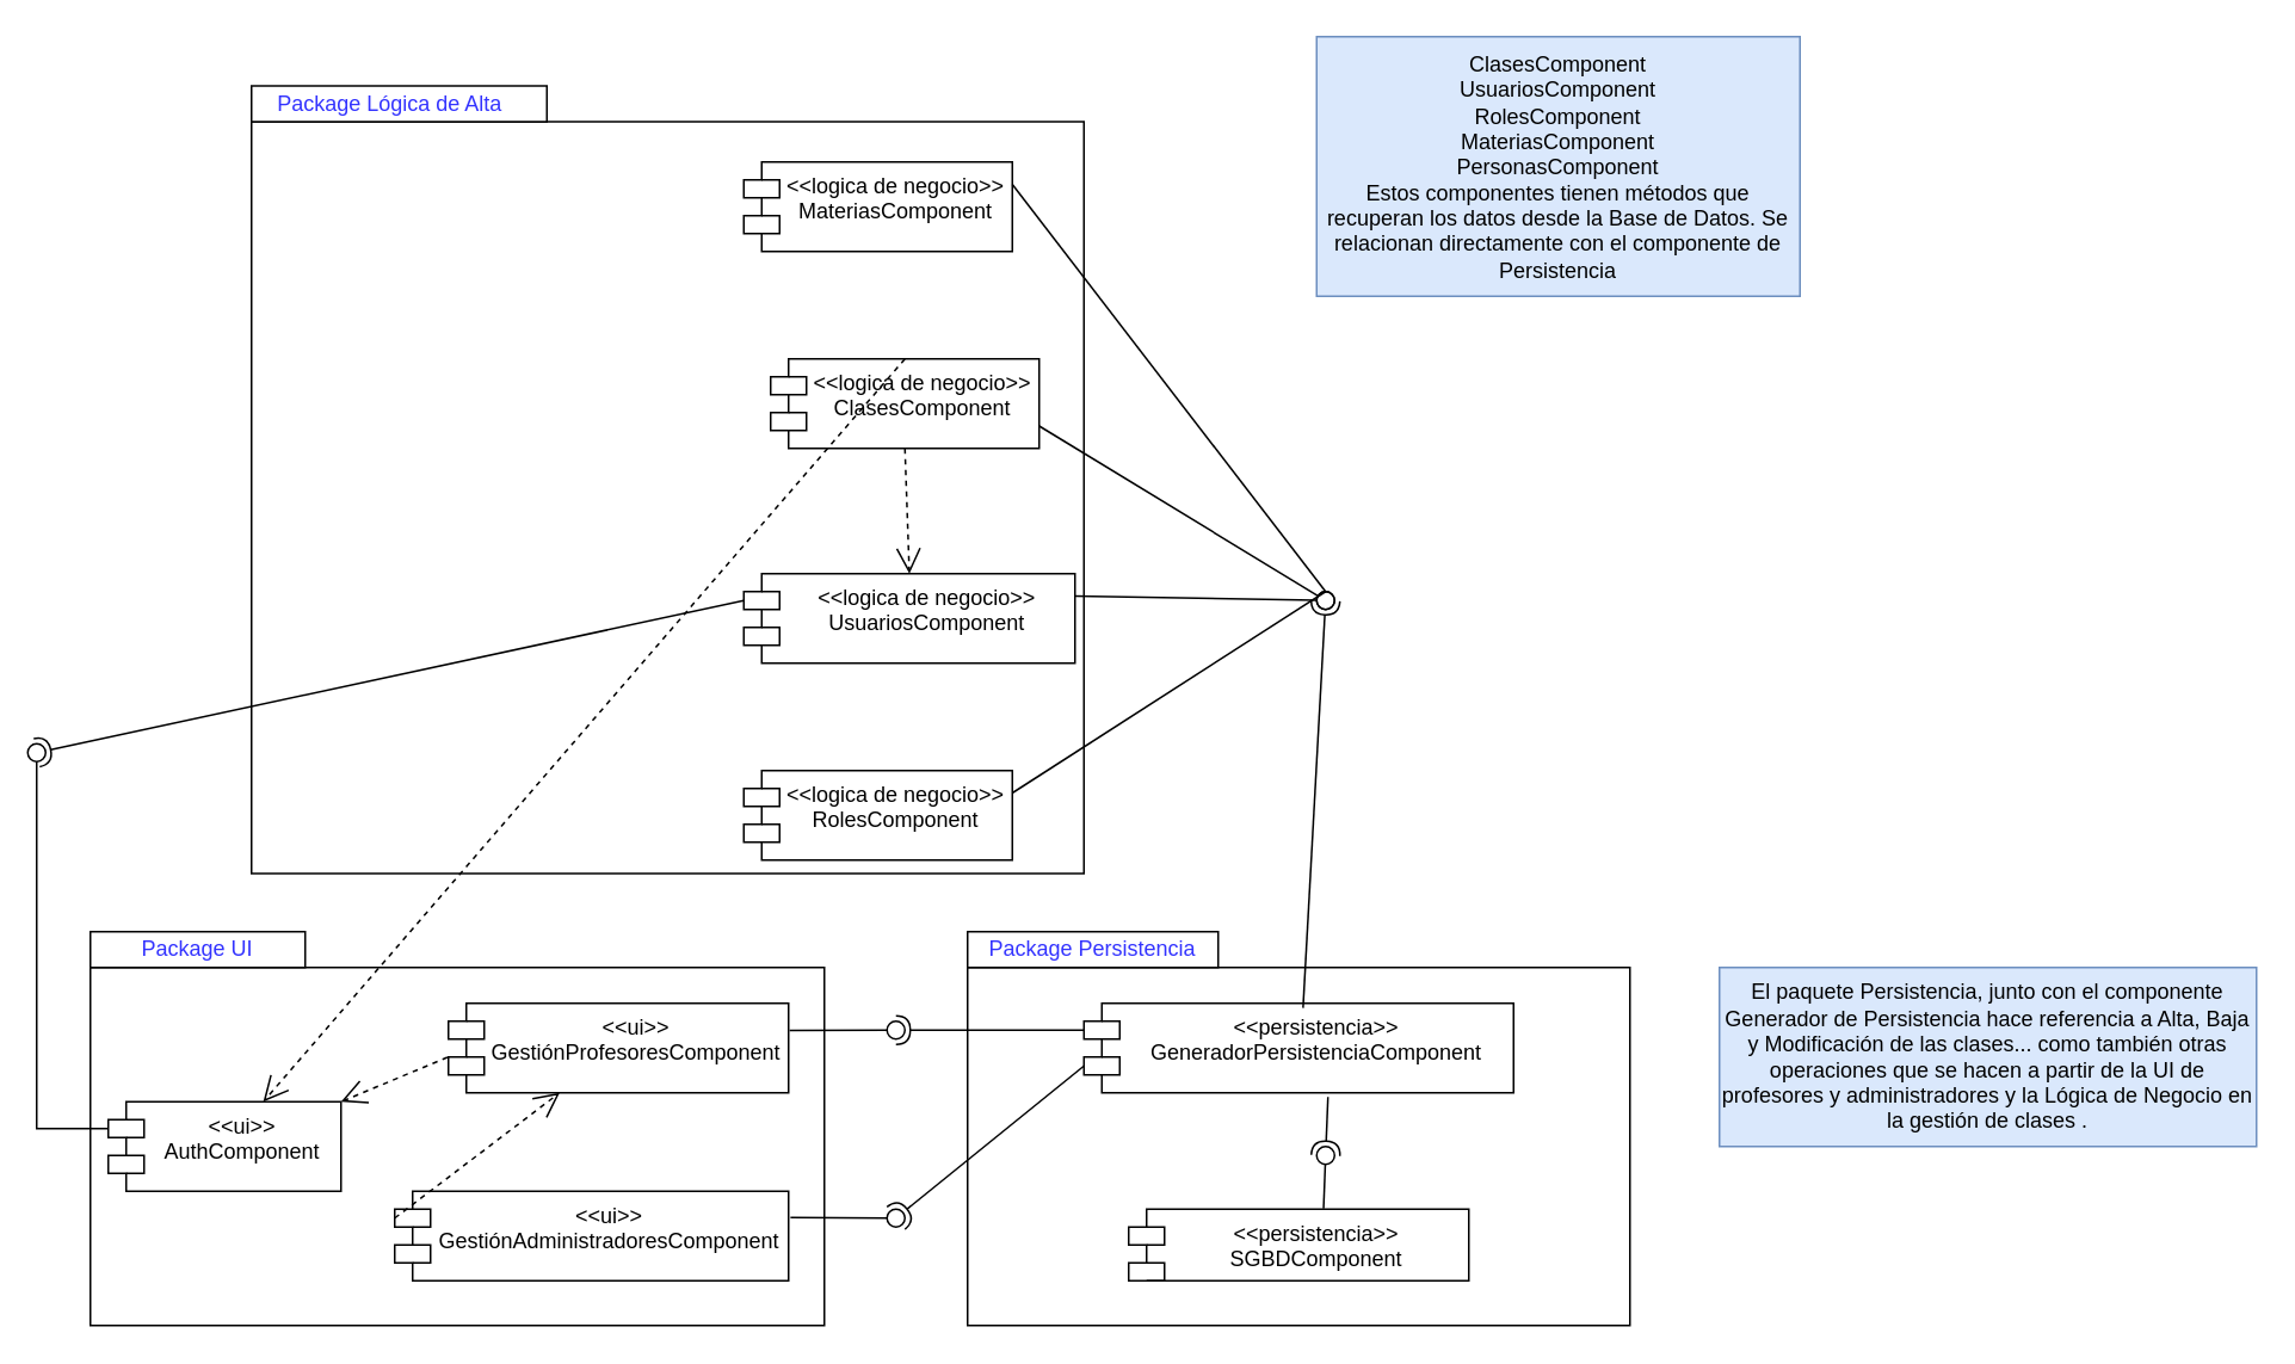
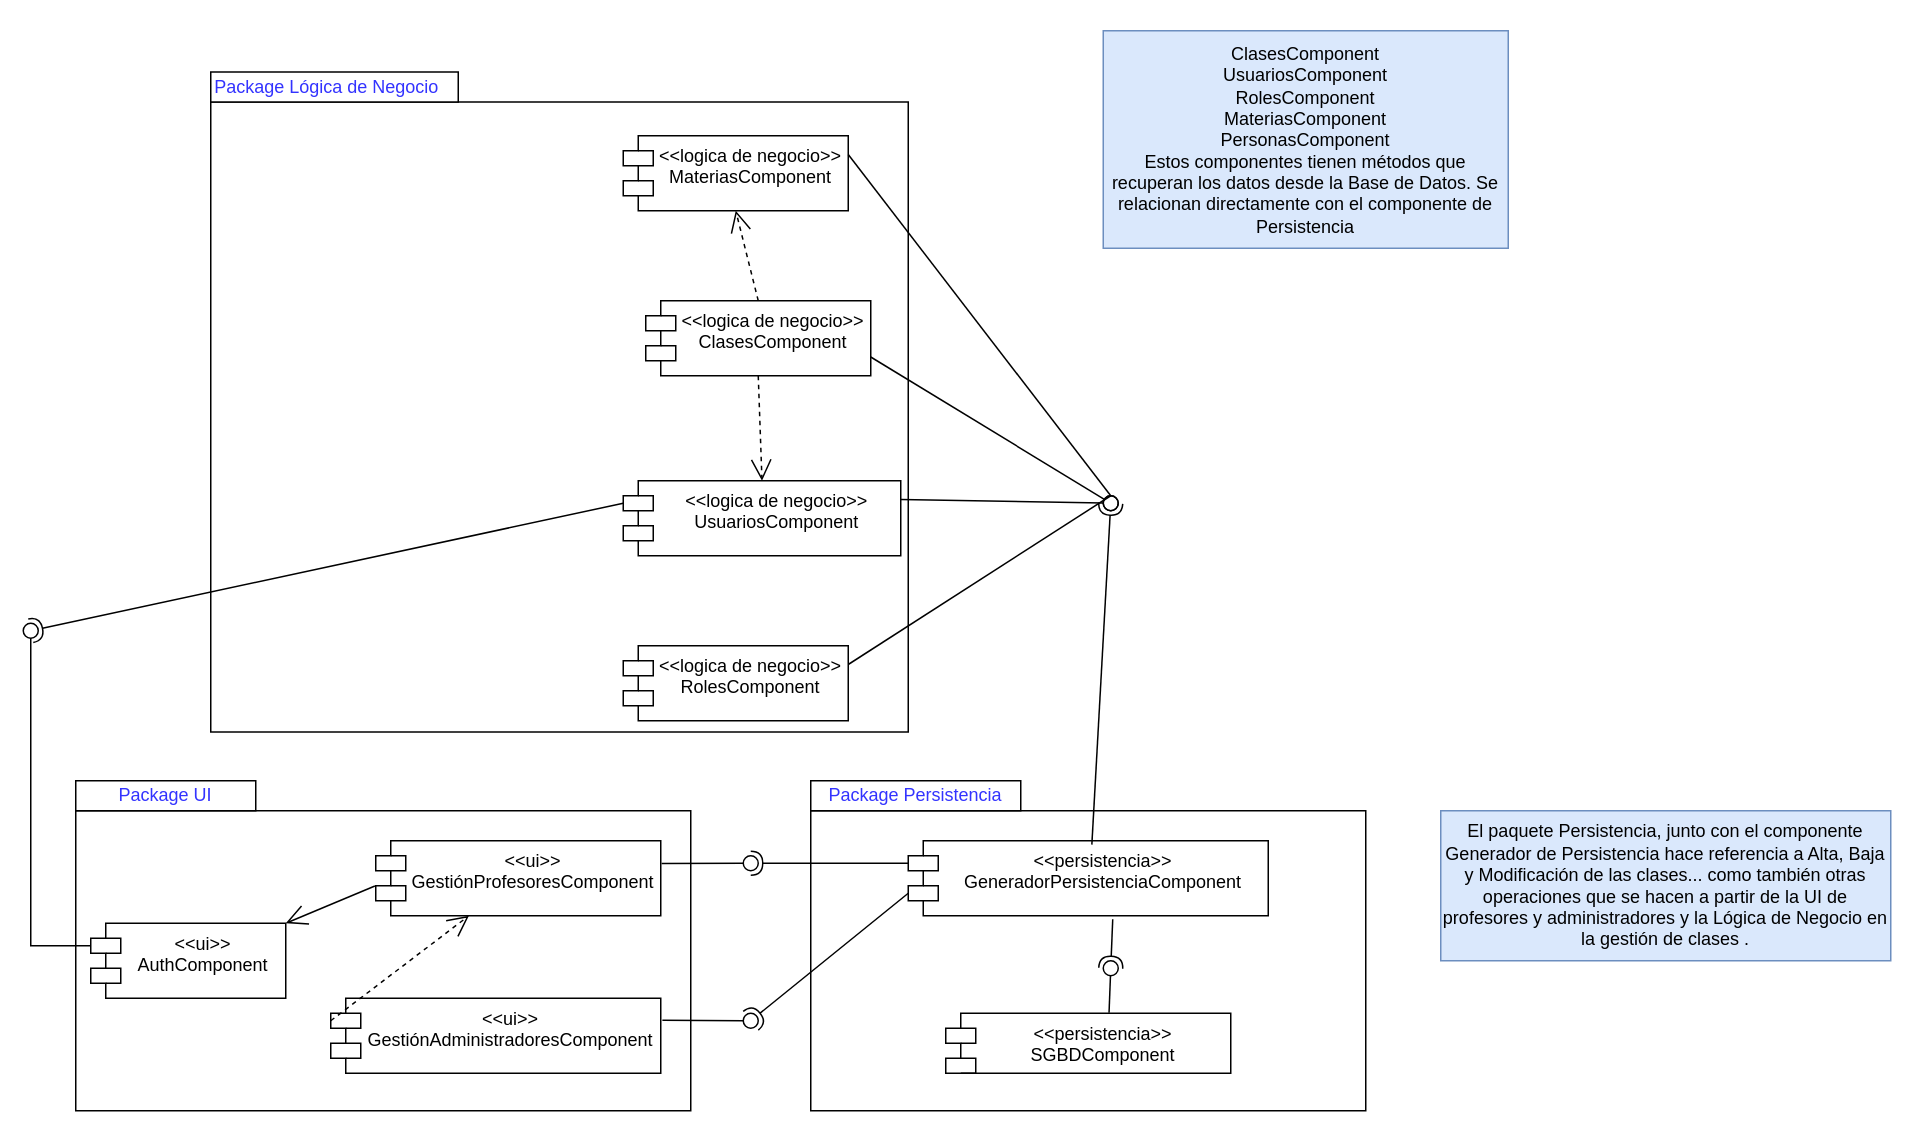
  <mxCell id="0" />
  <mxCell id="1" parent="0" />
  <mxCell id="2" value="" style="rounded=0;whiteSpace=wrap;html=1;" parent="1" vertex="1"><mxGeometry x="50" y="540" width="410" height="200" as="geometry" /></mxCell>
  <mxCell id="3" value="" style="rounded=0;whiteSpace=wrap;html=1;" parent="1" vertex="1"><mxGeometry x="50" y="520" width="120" height="20" as="geometry" /></mxCell>
  <mxCell id="4" value="" style="rounded=0;whiteSpace=wrap;html=1;" parent="1" vertex="1"><mxGeometry x="540" y="540" width="370" height="200" as="geometry" /></mxCell>
  <mxCell id="5" value="" style="rounded=0;whiteSpace=wrap;html=1;" parent="1" vertex="1"><mxGeometry x="540" y="520" width="140" height="20" as="geometry" /></mxCell>
  <mxCell id="6" value="Package Persistencia" style="text;html=1;strokeColor=none;fillColor=none;align=center;verticalAlign=middle;whiteSpace=wrap;rounded=0;fontColor=#3333FF;" parent="1" vertex="1"><mxGeometry x="545" y="515" width="130" height="30" as="geometry" /></mxCell>
  <mxCell id="7" value="" style="rounded=0;whiteSpace=wrap;html=1;" parent="1" vertex="1"><mxGeometry x="140" y="67.5" width="465" height="420" as="geometry" /></mxCell>
  <mxCell id="8" value="" style="rounded=0;whiteSpace=wrap;html=1;" parent="1" vertex="1"><mxGeometry x="140" y="47.5" width="165" height="20" as="geometry" /></mxCell>
  <mxCell id="9" value="Package UI" style="text;html=1;strokeColor=none;fillColor=none;align=center;verticalAlign=middle;whiteSpace=wrap;rounded=0;fontColor=#3333FF;" parent="1" vertex="1"><mxGeometry x="70" y="515" width="80" height="30" as="geometry" /></mxCell>
  <mxCell id="10" value="&amp;lt;&amp;lt;persistencia&amp;gt;&amp;gt;&lt;br&gt;SGBDComponent" style="shape=module;align=left;spacingLeft=20;align=center;verticalAlign=top;whiteSpace=wrap;html=1;" parent="1" vertex="1"><mxGeometry x="630" y="675" width="190" height="40" as="geometry" /></mxCell>
  <mxCell id="11" value="&amp;lt;&amp;lt;persistencia&amp;gt;&amp;gt;&lt;br&gt;GeneradorPersistenciaComponent" style="shape=module;align=left;spacingLeft=20;align=center;verticalAlign=top;whiteSpace=wrap;html=1;" parent="1" vertex="1"><mxGeometry x="605" y="560" width="240" height="50" as="geometry" /></mxCell>
  <mxCell id="12" value="" style="ellipse;whiteSpace=wrap;html=1;align=center;aspect=fixed;fillColor=none;strokeColor=none;resizable=0;perimeter=centerPerimeter;rotatable=0;allowArrows=0;points=[];outlineConnect=1;flipV=1;" parent="1" vertex="1"><mxGeometry x="675" width="10" height="10" as="geometry" y="620" /></mxCell>
  <mxCell id="13" value="&amp;lt;&amp;lt;ui&amp;gt;&amp;gt;&lt;br&gt;AuthComponent" style="shape=module;align=left;spacingLeft=20;align=center;verticalAlign=top;whiteSpace=wrap;html=1;" parent="1" vertex="1"><mxGeometry x="60" y="615" width="130" height="50" as="geometry" /></mxCell>
  <mxCell id="14" value="&amp;lt;&amp;lt;ui&amp;gt;&amp;gt;&lt;br&gt;GestiónProfesoresComponent" style="shape=module;align=left;spacingLeft=20;align=center;verticalAlign=top;whiteSpace=wrap;html=1;" parent="1" vertex="1"><mxGeometry x="250" y="560" width="190" height="50" as="geometry" /></mxCell>
  <mxCell id="15" value="&amp;lt;&amp;lt;ui&amp;gt;&amp;gt;&lt;br&gt;GestiónAdministradoresComponent" style="shape=module;align=left;spacingLeft=20;align=center;verticalAlign=top;whiteSpace=wrap;html=1;" parent="1" vertex="1"><mxGeometry x="220" y="665" width="220" height="50" as="geometry" /></mxCell>
- <mxCell id="16" value="Package Lógica de Alta" style="text;html=1;strokeColor=none;fillColor=none;align=center;verticalAlign=middle;whiteSpace=wrap;rounded=0;fontColor=#3333FF;" parent="1" vertex="1"><mxGeometry x="140" y="42.5" width="155" height="30" as="geometry" /></mxCell>
+ <mxCell id="16" value="Package Lógica de Negocio" style="text;html=1;strokeColor=none;fillColor=none;align=center;verticalAlign=middle;whiteSpace=wrap;rounded=0;fontColor=#3333FF;" parent="1" vertex="1"><mxGeometry x="140" y="42.5" width="155" height="30" as="geometry" /></mxCell>
  <mxCell id="17" value="" style="ellipse;whiteSpace=wrap;html=1;align=center;aspect=fixed;fillColor=none;strokeColor=none;resizable=0;perimeter=centerPerimeter;rotatable=0;allowArrows=0;points=[];outlineConnect=1;" parent="1" vertex="1"><mxGeometry x="200" y="590" width="10" height="10" as="geometry" /></mxCell>
  <mxCell id="18" value="" style="ellipse;whiteSpace=wrap;html=1;align=center;aspect=fixed;fillColor=none;strokeColor=none;resizable=0;perimeter=centerPerimeter;rotatable=0;allowArrows=0;points=[];outlineConnect=1;" parent="1" vertex="1"><mxGeometry x="265" y="685" width="10" height="10" as="geometry" /></mxCell>
  <mxCell id="19" value="" style="rounded=0;orthogonalLoop=1;jettySize=auto;html=1;endArrow=halfCircle;endFill=0;endSize=6;strokeWidth=1;sketch=0;exitX=0;exitY=0;exitDx=0;exitDy=15;exitPerimeter=0;" parent="1" source="11" target="21" edge="1"><mxGeometry relative="1" as="geometry"><mxPoint x="520" y="575" as="sourcePoint" /></mxGeometry></mxCell>
  <mxCell id="20" value="" style="rounded=0;orthogonalLoop=1;jettySize=auto;html=1;endArrow=oval;endFill=0;sketch=0;sourcePerimeterSpacing=0;targetPerimeterSpacing=0;endSize=10;exitX=1.003;exitY=0.302;exitDx=0;exitDy=0;exitPerimeter=0;" parent="1" source="14" target="21" edge="1"><mxGeometry relative="1" as="geometry"><mxPoint x="480" y="575" as="sourcePoint" /></mxGeometry></mxCell>
  <mxCell id="21" value="" style="ellipse;whiteSpace=wrap;html=1;align=center;aspect=fixed;fillColor=none;strokeColor=none;resizable=0;perimeter=centerPerimeter;rotatable=0;allowArrows=0;points=[];outlineConnect=1;" parent="1" vertex="1"><mxGeometry x="495" y="570" width="10" height="10" as="geometry" /></mxCell>
  <mxCell id="22" value="" style="rounded=0;orthogonalLoop=1;jettySize=auto;html=1;endArrow=halfCircle;endFill=0;endSize=6;strokeWidth=1;sketch=0;exitX=0;exitY=0;exitDx=0;exitDy=35;exitPerimeter=0;" parent="1" source="11" target="24" edge="1"><mxGeometry relative="1" as="geometry"><mxPoint x="600" y="590" as="sourcePoint" /></mxGeometry></mxCell>
  <mxCell id="23" value="" style="rounded=0;orthogonalLoop=1;jettySize=auto;html=1;endArrow=oval;endFill=0;sketch=0;sourcePerimeterSpacing=0;targetPerimeterSpacing=0;endSize=10;exitX=1.005;exitY=0.293;exitDx=0;exitDy=0;exitPerimeter=0;" parent="1" source="15" target="24" edge="1"><mxGeometry relative="1" as="geometry"><mxPoint x="440" y="682.5" as="sourcePoint" /></mxGeometry></mxCell>
  <mxCell id="24" value="" style="ellipse;whiteSpace=wrap;html=1;align=center;aspect=fixed;fillColor=none;strokeColor=none;resizable=0;perimeter=centerPerimeter;rotatable=0;allowArrows=0;points=[];outlineConnect=1;" parent="1" vertex="1"><mxGeometry x="495" y="675" width="10" height="10" as="geometry" /></mxCell>
  <mxCell id="25" value="El paquete Persistencia, junto con el componente Generador de Persistencia hace referencia a Alta, Baja y Modificación de las clases... como también otras operaciones que se hacen a partir de la UI de profesores y administradores y la Lógica de Negocio en la gestión de clases ." style="text;html=1;strokeColor=#6c8ebf;fillColor=#dae8fc;align=center;verticalAlign=middle;whiteSpace=wrap;rounded=0;" parent="1" vertex="1"><mxGeometry x="960" y="540" width="300" height="100" as="geometry" /></mxCell>
  <mxCell id="26" value="&amp;lt;&amp;lt;logica de negocio&amp;gt;&amp;gt;&lt;br&gt;ClasesComponent" style="shape=module;align=left;spacingLeft=20;align=center;verticalAlign=top;whiteSpace=wrap;html=1;" parent="1" vertex="1"><mxGeometry x="430" y="200" width="150" height="50" as="geometry" /></mxCell>
  <mxCell id="27" value="" style="rounded=0;orthogonalLoop=1;jettySize=auto;html=1;endArrow=halfCircle;endFill=0;endSize=6;strokeWidth=1;sketch=0;exitX=0.51;exitY=0.052;exitDx=0;exitDy=0;exitPerimeter=0;" parent="1" source="11" target="29" edge="1"><mxGeometry relative="1" as="geometry"><mxPoint x="760" y="335" as="sourcePoint" /></mxGeometry></mxCell>
  <mxCell id="28" value="" style="rounded=0;orthogonalLoop=1;jettySize=auto;html=1;endArrow=oval;endFill=0;sketch=0;sourcePerimeterSpacing=0;targetPerimeterSpacing=0;endSize=10;exitX=1;exitY=0.75;exitDx=0;exitDy=0;" parent="1" source="26" target="29" edge="1"><mxGeometry relative="1" as="geometry"><mxPoint x="720" y="335" as="sourcePoint" /></mxGeometry></mxCell>
  <mxCell id="29" value="" style="ellipse;whiteSpace=wrap;html=1;align=center;aspect=fixed;fillColor=none;strokeColor=none;resizable=0;perimeter=centerPerimeter;rotatable=0;allowArrows=0;points=[];outlineConnect=1;" parent="1" vertex="1"><mxGeometry x="735" y="330" width="10" height="10" as="geometry" /></mxCell>
  <mxCell id="30" value="&amp;lt;&amp;lt;logica de negocio&amp;gt;&amp;gt;&lt;br&gt;UsuariosComponent" style="shape=module;align=left;spacingLeft=20;align=center;verticalAlign=top;whiteSpace=wrap;html=1;" parent="1" vertex="1"><mxGeometry x="415" y="320" width="185" height="50" as="geometry" /></mxCell>
  <mxCell id="31" value="" style="rounded=0;orthogonalLoop=1;jettySize=auto;html=1;endArrow=oval;endFill=0;sketch=0;sourcePerimeterSpacing=0;targetPerimeterSpacing=0;endSize=10;exitX=1;exitY=0.25;exitDx=0;exitDy=0;entryX=0.09;entryY=0.2;entryDx=0;entryDy=0;entryPerimeter=0;" parent="1" source="30" target="29" edge="1"><mxGeometry relative="1" as="geometry"><mxPoint x="645" y="340" as="sourcePoint" /><mxPoint x="740" y="407" as="targetPoint" /></mxGeometry></mxCell>
  <mxCell id="32" value="&amp;lt;&amp;lt;logica de negocio&amp;gt;&amp;gt;&lt;br&gt;RolesComponent" style="shape=module;align=left;spacingLeft=20;align=center;verticalAlign=top;whiteSpace=wrap;html=1;" parent="1" vertex="1"><mxGeometry x="415" y="430" width="150" height="50" as="geometry" /></mxCell>
  <mxCell id="33" value="&amp;lt;&amp;lt;logica de negocio&amp;gt;&amp;gt;&lt;br&gt;MateriasComponent" style="shape=module;align=left;spacingLeft=20;align=center;verticalAlign=top;whiteSpace=wrap;html=1;" parent="1" vertex="1"><mxGeometry x="415" y="90" width="150" height="50" as="geometry" /></mxCell>
  <mxCell id="34" value="" style="endArrow=none;html=1;rounded=0;exitX=1;exitY=0.25;exitDx=0;exitDy=0;" parent="1" source="32" edge="1"><mxGeometry width="50" height="50" relative="1" as="geometry"><mxPoint x="530" y="300" as="sourcePoint" /><mxPoint x="740" y="330" as="targetPoint" /></mxGeometry></mxCell>
  <mxCell id="35" value="" style="endArrow=none;html=1;rounded=0;exitX=1;exitY=0.25;exitDx=0;exitDy=0;" parent="1" source="33" edge="1"><mxGeometry width="50" height="50" relative="1" as="geometry"><mxPoint x="530" y="300" as="sourcePoint" /><mxPoint x="740" y="330" as="targetPoint" /></mxGeometry></mxCell>
  <mxCell id="36" value="" style="rounded=0;orthogonalLoop=1;jettySize=auto;html=1;endArrow=halfCircle;endFill=0;endSize=6;strokeWidth=1;sketch=0;exitX=0;exitY=0;exitDx=0;exitDy=15;exitPerimeter=0;" parent="1" source="30" edge="1"><mxGeometry relative="1" as="geometry"><mxPoint x="430" y="475" as="sourcePoint" /><mxPoint x="20" y="420" as="targetPoint" /></mxGeometry></mxCell>
  <mxCell id="37" value="" style="rounded=0;orthogonalLoop=1;jettySize=auto;html=1;endArrow=oval;endFill=0;sketch=0;sourcePerimeterSpacing=0;targetPerimeterSpacing=0;endSize=10;exitX=0;exitY=0;exitDx=0;exitDy=15;exitPerimeter=0;" parent="1" source="13" edge="1"><mxGeometry relative="1" as="geometry"><mxPoint x="390" y="475" as="sourcePoint" /><mxPoint x="20" y="420" as="targetPoint" /><Array as="points"><mxPoint x="20" y="630" /></Array></mxGeometry></mxCell>
  <mxCell id="38" value="" style="ellipse;whiteSpace=wrap;html=1;align=center;aspect=fixed;fillColor=none;strokeColor=none;resizable=0;perimeter=centerPerimeter;rotatable=0;allowArrows=0;points=[];outlineConnect=1;" parent="1" vertex="1"><mxGeometry x="405" y="470" width="10" height="10" as="geometry" /></mxCell>
  <mxCell id="39" value="ClasesComponent&lt;br&gt;UsuariosComponent&lt;br&gt;RolesComponent&lt;br&gt;MateriasComponent&lt;br&gt;PersonasComponent&lt;br&gt;Estos componentes tienen métodos que recuperan los datos desde la Base de Datos. Se relacionan directamente con el componente de Persistencia" style="text;html=1;strokeColor=#6c8ebf;fillColor=#dae8fc;align=center;verticalAlign=middle;whiteSpace=wrap;rounded=0;" parent="1" vertex="1"><mxGeometry x="735" y="20" width="270" height="145" as="geometry" /></mxCell>
- <mxCell id="40" value="" style="endArrow=open;endSize=12;dashed=1;html=1;rounded=0;entryX=1;entryY=0;entryDx=0;entryDy=0;exitX=-0.003;exitY=0.604;exitDx=0;exitDy=0;exitPerimeter=0;" parent="1" source="14" target="13" edge="1"><mxGeometry width="160" relative="1" as="geometry"><mxPoint x="215" y="609.6" as="sourcePoint" /><mxPoint x="375" y="609.6" as="targetPoint" /></mxGeometry></mxCell>
+ <mxCell id="40" value="" style="endArrow=open;endSize=12;dashed=0;html=1;rounded=0;entryX=1;entryY=0;entryDx=0;entryDy=0;exitX=-0.003;exitY=0.604;exitDx=0;exitDy=0;exitPerimeter=0;" parent="1" source="14" target="13" edge="1"><mxGeometry width="160" relative="1" as="geometry"><mxPoint x="215" y="609.6" as="sourcePoint" /><mxPoint x="375" y="609.6" as="targetPoint" /></mxGeometry></mxCell>
  <mxCell id="41" value="" style="endArrow=open;endSize=12;dashed=1;html=1;rounded=0;exitX=0;exitY=0;exitDx=0;exitDy=15;exitPerimeter=0;" parent="1" source="15" target="14" edge="1"><mxGeometry width="160" relative="1" as="geometry"><mxPoint x="259" y="600" as="sourcePoint" /><mxPoint x="200" y="625" as="targetPoint" /></mxGeometry></mxCell>
- <mxCell id="42" value="" style="endArrow=open;endSize=12;dashed=1;html=1;rounded=0;exitX=0.5;exitY=0;exitDx=0;exitDy=0;" parent="1" source="26" target="13" edge="1"><mxGeometry width="160" relative="1" as="geometry"><mxPoint x="395" y="155" as="sourcePoint" /><mxPoint x="310" y="140" as="targetPoint" /></mxGeometry></mxCell>
+ <mxCell id="42" value="" style="endArrow=open;endSize=12;dashed=1;html=1;rounded=0;entryX=0.5;entryY=1;entryDx=0;entryDy=0;exitX=0.5;exitY=0;exitDx=0;exitDy=0;" parent="1" source="26" target="33" edge="1"><mxGeometry width="160" relative="1" as="geometry"><mxPoint x="395" y="155" as="sourcePoint" /><mxPoint x="310" y="140" as="targetPoint" /></mxGeometry></mxCell>
  <mxCell id="43" value="" style="endArrow=open;endSize=12;dashed=1;html=1;rounded=0;entryX=0.5;entryY=0;entryDx=0;entryDy=0;exitX=0.5;exitY=1;exitDx=0;exitDy=0;" parent="1" source="26" target="30" edge="1"><mxGeometry width="160" relative="1" as="geometry"><mxPoint x="360" y="240" as="sourcePoint" /><mxPoint x="360" y="180" as="targetPoint" /></mxGeometry></mxCell>
  <mxCell id="44" value="" style="rounded=0;orthogonalLoop=1;jettySize=auto;html=1;endArrow=halfCircle;endFill=0;endSize=6;strokeWidth=1;sketch=0;exitX=0.568;exitY=1.046;exitDx=0;exitDy=0;exitPerimeter=0;" parent="1" source="11" target="46" edge="1"><mxGeometry relative="1" as="geometry"><mxPoint x="705" y="610" as="sourcePoint" /></mxGeometry></mxCell>
  <mxCell id="45" value="" style="rounded=0;orthogonalLoop=1;jettySize=auto;html=1;endArrow=oval;endFill=0;sketch=0;sourcePerimeterSpacing=0;targetPerimeterSpacing=0;endSize=10;exitX=0.573;exitY=-0.007;exitDx=0;exitDy=0;exitPerimeter=0;" parent="1" source="10" target="46" edge="1"><mxGeometry relative="1" as="geometry"><mxPoint x="705" y="675" as="sourcePoint" /></mxGeometry></mxCell>
  <mxCell id="46" value="" style="ellipse;whiteSpace=wrap;html=1;align=center;aspect=fixed;fillColor=none;strokeColor=none;resizable=0;perimeter=centerPerimeter;rotatable=0;allowArrows=0;points=[];outlineConnect=1;" parent="1" vertex="1"><mxGeometry x="735" y="640" width="10" height="10" as="geometry" /></mxCell>
